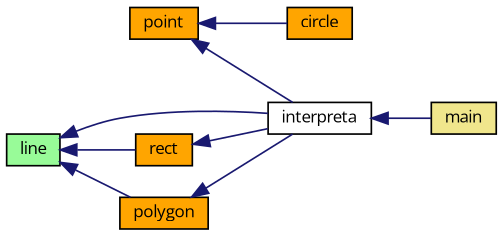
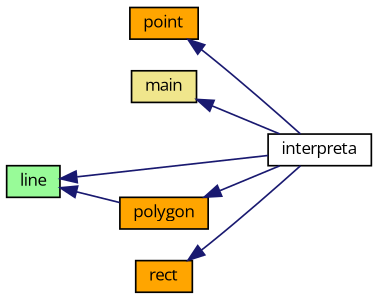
  digraph {
    fontname="Open Sans"
    rankdir=LR
    node [color=black fillcolor=orange fontname="Open Sans" fontsize=10 shape=record style=filled]
    edge [color=midnightblue dir=back fontname="Open Sans" fontsize=10 labelfontname=Helvetica labelfontsize=10 style=solid]
    n1 [fontcolor=black height=0.2 label=point width=0.4]
    n2 [fillcolor=white height=0.2 label=interpreta width=0.4]
-   n3 [height=0.2 label=circle width=0.4]
    n4 [fillcolor=khaki height=0.2 label=main width=0.4]
    n5 [fillcolor=palegreen height=0.2 label=line width=0.4]
    n6 [height=0.2 label=rect width=0.4]
    n7 [height=0.2 label=polygon width=0.4]
    n1 -> n2
-   n1 -> n3
-   n2 -> n4
+   n4 -> n2
    n5 -> n2
-   n5 -> n6
    n5 -> n7
    n6 -> n2
    n7 -> n2
  }
